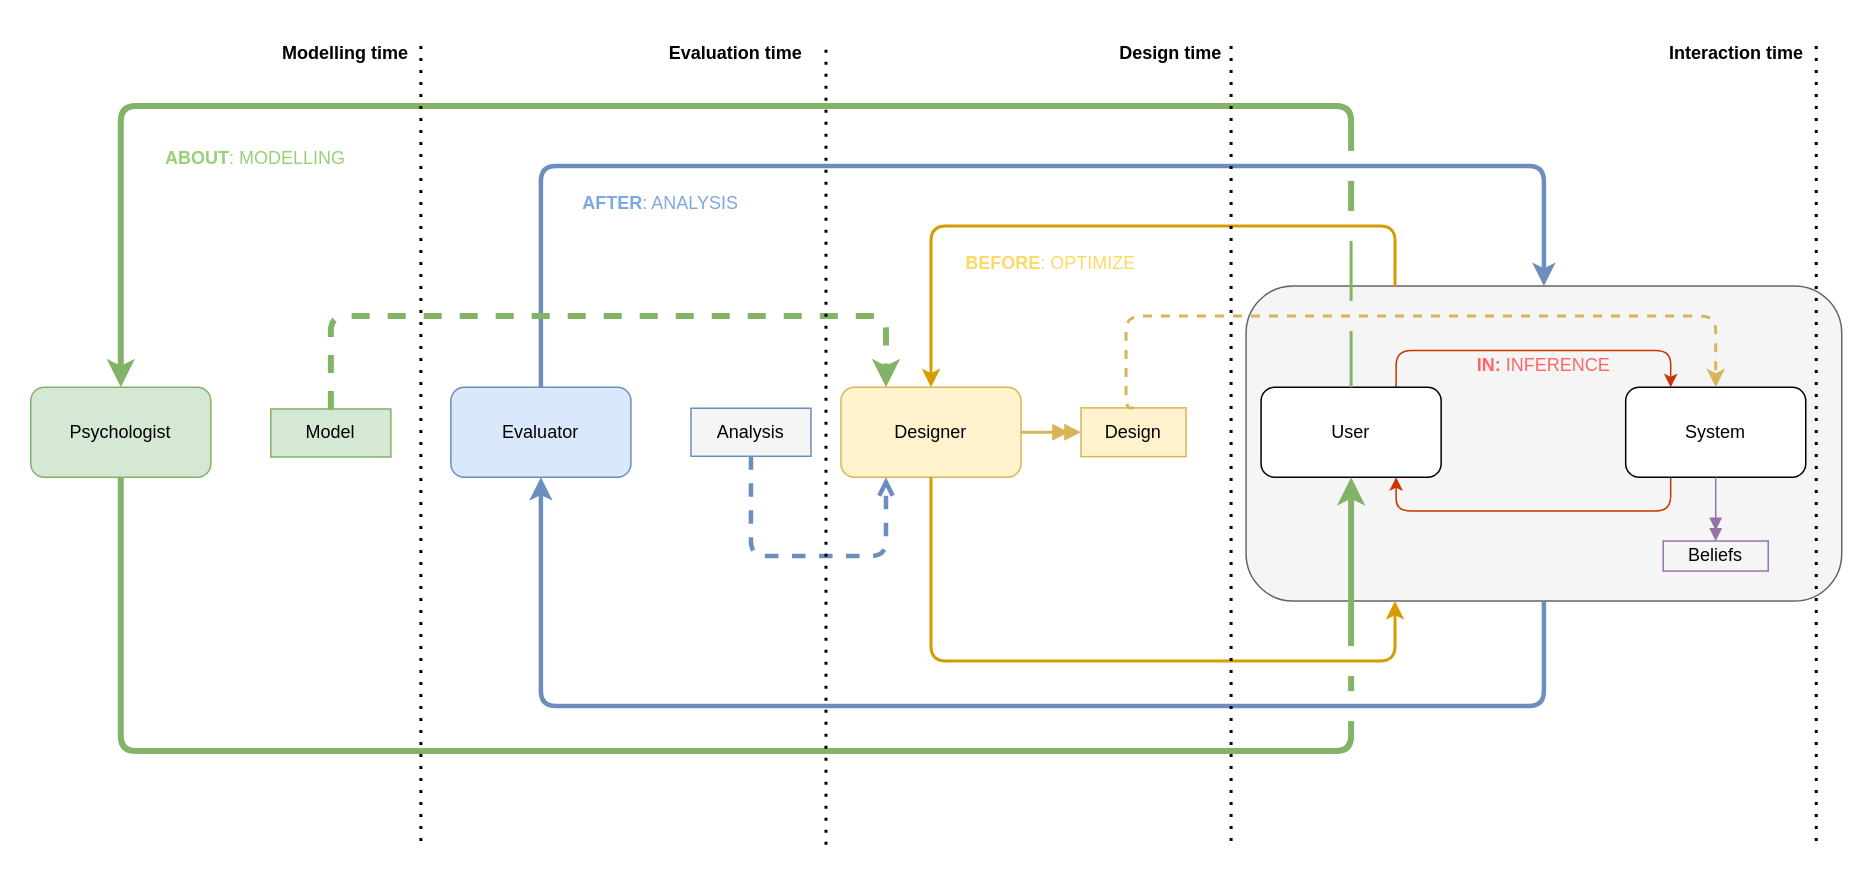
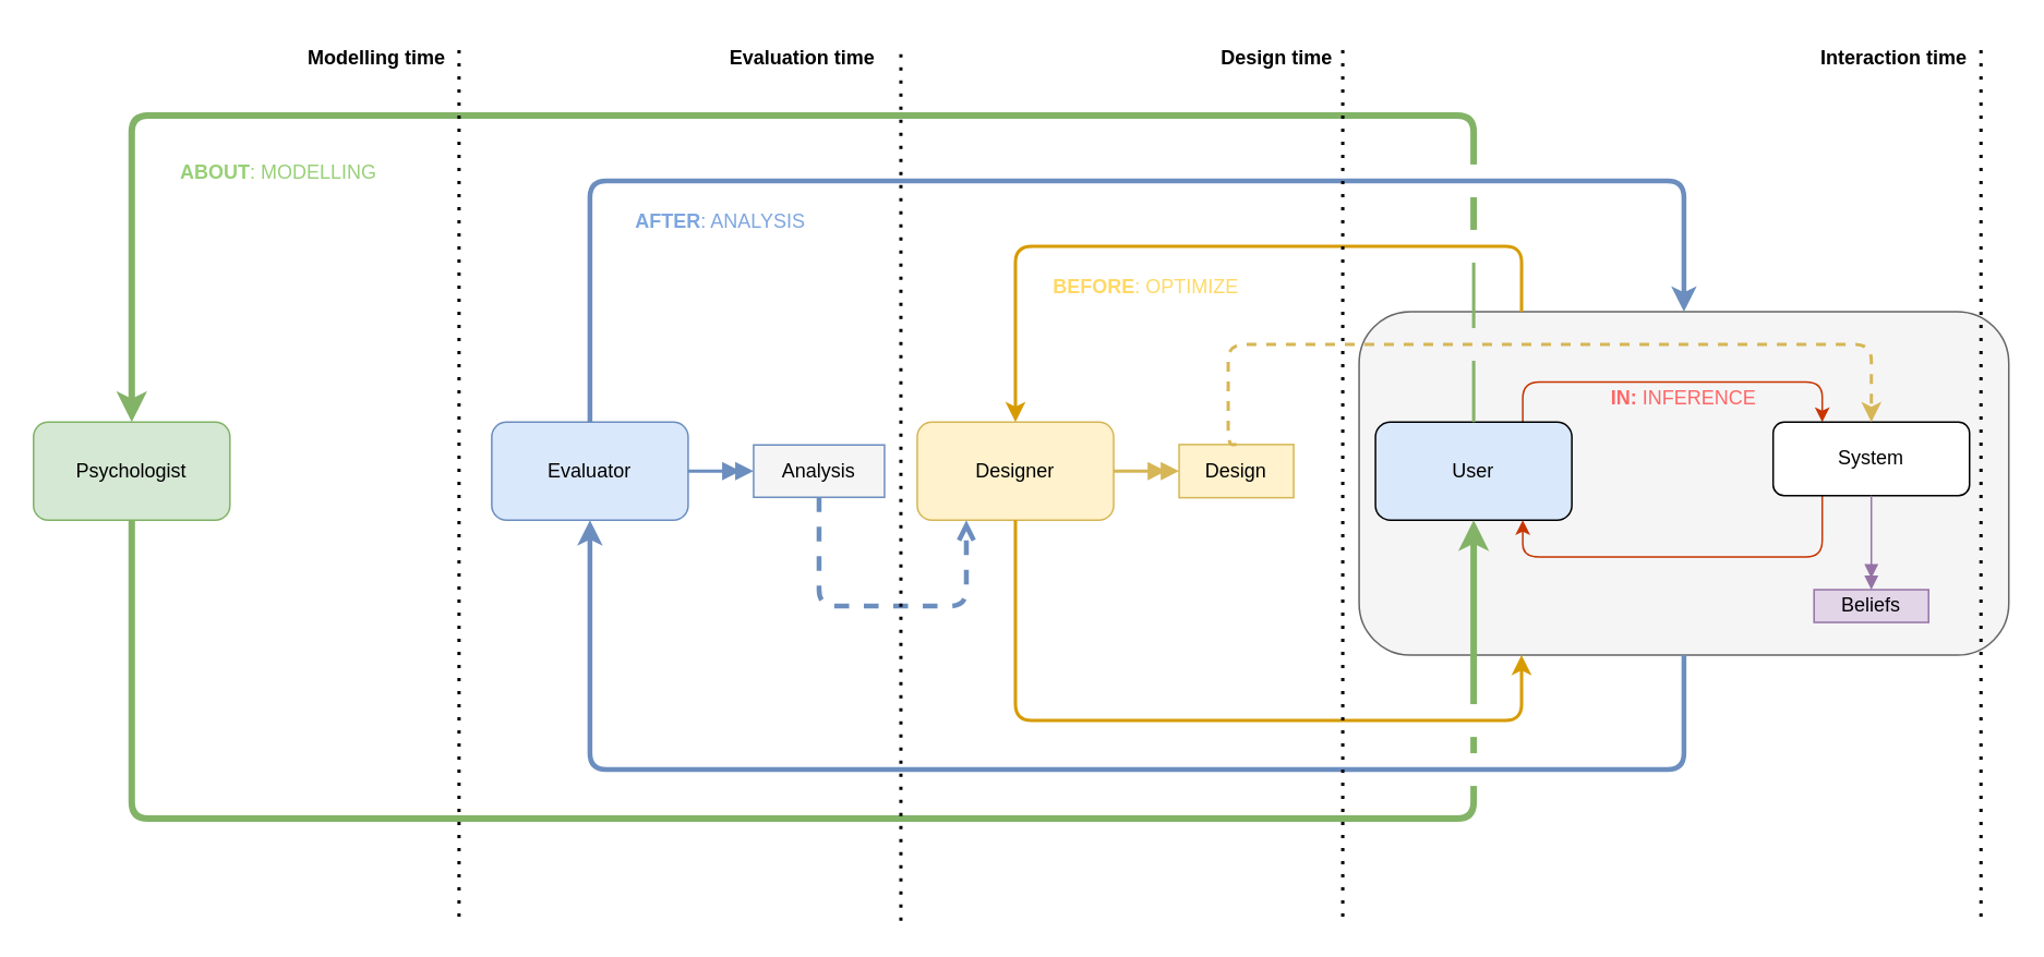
  <mxCell id="0" />
  <mxCell id="1" parent="0" />
  <mxCell id="2" value="" style="rounded=1;whiteSpace=wrap;html=1;fillColor=#f5f5f5;fontColor=#333333;strokeColor=#666666;" parent="1" vertex="1"><mxGeometry x="830" y="190" width="397" height="210" as="geometry" /></mxCell>
  <mxCell id="3" value="Psychologist" style="rounded=1;whiteSpace=wrap;html=1;fillColor=#d5e8d4;strokeColor=#82b366;" parent="1" vertex="1"><mxGeometry x="20" y="257.5" width="120" height="60" as="geometry" /></mxCell>
  <mxCell id="4" style="edgeStyle=orthogonalEdgeStyle;rounded=0;orthogonalLoop=1;jettySize=auto;html=1;exitX=1;exitY=0.5;exitDx=0;exitDy=0;entryX=0;entryY=0.5;entryDx=0;entryDy=0;endArrow=doubleBlock;endFill=1;strokeWidth=2;fillColor=#fff2cc;strokeColor=#d6b656;" parent="1" source="5" target="11" edge="1"><mxGeometry relative="1" as="geometry" /></mxCell>
  <mxCell id="5" value="Designer" style="rounded=1;whiteSpace=wrap;html=1;fillColor=#fff2cc;strokeColor=#d6b656;" parent="1" vertex="1"><mxGeometry x="560" y="257.5" width="120" height="60" as="geometry" /></mxCell>
  <mxCell id="6" style="edgeStyle=orthogonalEdgeStyle;orthogonalLoop=1;jettySize=auto;html=1;exitX=0.75;exitY=0;exitDx=0;exitDy=0;entryX=0.25;entryY=0;entryDx=0;entryDy=0;rounded=1;fillColor=#fa6800;strokeColor=#C73500;strokeWidth=1;" parent="1" source="8" target="13" edge="1"><mxGeometry relative="1" as="geometry"><Array as="points"><mxPoint x="930" y="233" /><mxPoint x="1113" y="233" /></Array></mxGeometry></mxCell>
  <mxCell id="7" style="edgeStyle=orthogonalEdgeStyle;rounded=1;orthogonalLoop=1;jettySize=auto;html=1;exitX=0.5;exitY=0;exitDx=0;exitDy=0;entryX=0.5;entryY=0;entryDx=0;entryDy=0;endArrow=classic;endFill=1;strokeWidth=4;startArrow=none;fillColor=#d5e8d4;strokeColor=#82b366;" parent="1" source="27" target="3" edge="1"><mxGeometry relative="1" as="geometry"><Array as="points"><mxPoint x="900" y="70" /><mxPoint x="80" y="70" /></Array></mxGeometry></mxCell>
- <mxCell id="8" value="User" style="rounded=1;whiteSpace=wrap;html=1;" parent="1" vertex="1"><mxGeometry x="840" y="257.5" width="120" height="60" as="geometry" /></mxCell>
- <mxCell id="9" value="Model" style="rounded=0;whiteSpace=wrap;html=1;fillColor=#d5e8d4;strokeColor=#82b366;" parent="1" vertex="1"><mxGeometry x="180" y="272" width="80" height="32" as="geometry" /></mxCell>
+ <mxCell id="8" value="User" style="rounded=1;whiteSpace=wrap;html=1;fillColor=#dae8fc;" parent="1" vertex="1"><mxGeometry x="840" y="257.5" width="120" height="60" as="geometry" /></mxCell>
  <mxCell id="10" style="edgeStyle=orthogonalEdgeStyle;rounded=1;orthogonalLoop=1;jettySize=auto;html=1;exitX=0.5;exitY=1;exitDx=0;exitDy=0;entryX=0.5;entryY=1;entryDx=0;entryDy=0;endArrow=classic;endFill=1;strokeWidth=4;fillColor=#d5e8d4;strokeColor=#82b366;" parent="1" source="3" target="8" edge="1"><mxGeometry relative="1" as="geometry"><Array as="points"><mxPoint x="80" y="500" /><mxPoint x="900" y="500" /></Array></mxGeometry></mxCell>
  <mxCell id="11" value="Design" style="rounded=0;whiteSpace=wrap;html=1;fillColor=#fff2cc;strokeColor=#d6b656;" parent="1" vertex="1"><mxGeometry x="720" y="271.25" width="70" height="32.5" as="geometry" /></mxCell>
  <mxCell id="12" style="edgeStyle=orthogonalEdgeStyle;orthogonalLoop=1;jettySize=auto;html=1;exitX=0.25;exitY=1;exitDx=0;exitDy=0;entryX=0.75;entryY=1;entryDx=0;entryDy=0;rounded=1;fillColor=#fa6800;strokeColor=#C73500;strokeWidth=1;" parent="1" source="13" target="8" edge="1"><mxGeometry relative="1" as="geometry"><Array as="points"><mxPoint x="1113" y="340" /><mxPoint x="930" y="340" /></Array></mxGeometry></mxCell>
- <mxCell id="13" value="System" style="rounded=1;whiteSpace=wrap;html=1;" parent="1" vertex="1"><mxGeometry x="1083" y="257.5" width="120" height="60" as="geometry" /></mxCell>
+ <mxCell id="13" value="System" style="rounded=1;whiteSpace=wrap;html=1;" parent="1" vertex="1"><mxGeometry x="1083" y="257.5" width="120" height="45" as="geometry" /></mxCell>
+ <mxCell id="14" style="edgeStyle=orthogonalEdgeStyle;rounded=0;orthogonalLoop=1;jettySize=auto;html=1;exitX=1;exitY=0.5;exitDx=0;exitDy=0;entryX=0;entryY=0.5;entryDx=0;entryDy=0;endArrow=doubleBlock;endFill=1;strokeWidth=2;fillColor=#dae8fc;strokeColor=#6c8ebf;" parent="1" source="15" target="17" edge="1"><mxGeometry relative="1" as="geometry" /></mxCell>
  <mxCell id="15" value="Evaluator" style="rounded=1;whiteSpace=wrap;html=1;fillColor=#dae8fc;strokeColor=#6c8ebf;" parent="1" vertex="1"><mxGeometry x="300" y="257.5" width="120" height="60" as="geometry" /></mxCell>
  <mxCell id="16" style="edgeStyle=orthogonalEdgeStyle;orthogonalLoop=1;jettySize=auto;html=1;exitX=0.5;exitY=1;exitDx=0;exitDy=0;entryX=0.25;entryY=1;entryDx=0;entryDy=0;endArrow=open;endFill=1;strokeWidth=3;dashed=1;fillColor=#dae8fc;strokeColor=#6c8ebf;rounded=1;" parent="1" source="17" target="5" edge="1"><mxGeometry relative="1" as="geometry"><Array as="points"><mxPoint x="500" y="370" /><mxPoint x="590" y="370" /></Array></mxGeometry></mxCell>
  <mxCell id="17" value="Analysis" style="rounded=0;whiteSpace=wrap;html=1;fillColor=#f5f5f5;strokeColor=#6c8ebf;" parent="1" vertex="1"><mxGeometry x="460" y="271.5" width="80" height="32" as="geometry" /></mxCell>
  <mxCell id="18" style="edgeStyle=orthogonalEdgeStyle;curved=1;orthogonalLoop=1;jettySize=auto;html=1;startArrow=none;startFill=0;endArrow=doubleBlock;endFill=1;strokeWidth=1;exitX=0.5;exitY=1;exitDx=0;exitDy=0;fillColor=#e1d5e7;strokeColor=#9673a6;" parent="1" source="13" target="20" edge="1"><mxGeometry relative="1" as="geometry" /></mxCell>
  <mxCell id="19" value="" style="rounded=0;whiteSpace=wrap;html=1;strokeColor=none;" parent="1" vertex="1"><mxGeometry x="890" y="430" width="20" height="20" as="geometry" /></mxCell>
- <mxCell id="20" value="Beliefs" style="rounded=0;whiteSpace=wrap;html=1;fillColor=#f5f5f5;strokeColor=#9673a6;" parent="1" vertex="1"><mxGeometry x="1108" y="360" width="70" height="20" as="geometry" /></mxCell>
+ <mxCell id="20" value="Beliefs" style="rounded=0;whiteSpace=wrap;html=1;fillColor=#e1d5e7;strokeColor=#9673a6;" parent="1" vertex="1"><mxGeometry x="1108" y="360" width="70" height="20" as="geometry" /></mxCell>
  <mxCell id="21" style="edgeStyle=orthogonalEdgeStyle;rounded=1;orthogonalLoop=1;jettySize=auto;html=1;exitX=0.5;exitY=1;exitDx=0;exitDy=0;entryX=0.25;entryY=1;entryDx=0;entryDy=0;endArrow=classic;endFill=1;strokeWidth=2;fillColor=#ffe6cc;strokeColor=#d79b00;" parent="1" source="5" target="2" edge="1"><mxGeometry relative="1" as="geometry"><Array as="points"><mxPoint x="620" y="440" /><mxPoint x="929" y="440" /></Array></mxGeometry></mxCell>
  <mxCell id="22" value="" style="rounded=0;whiteSpace=wrap;html=1;strokeColor=none;" parent="1" vertex="1"><mxGeometry x="890" y="460" width="20" height="20" as="geometry" /></mxCell>
  <mxCell id="23" style="edgeStyle=orthogonalEdgeStyle;rounded=1;orthogonalLoop=1;jettySize=auto;html=1;exitX=0.5;exitY=1;exitDx=0;exitDy=0;entryX=0.5;entryY=1;entryDx=0;entryDy=0;endArrow=classic;endFill=1;strokeWidth=3;fillColor=#dae8fc;strokeColor=#6c8ebf;" parent="1" source="2" target="15" edge="1"><mxGeometry relative="1" as="geometry"><Array as="points"><mxPoint x="1029" y="470" /><mxPoint x="360" y="470" /></Array></mxGeometry></mxCell>
  <mxCell id="24" value="" style="edgeStyle=orthogonalEdgeStyle;rounded=0;orthogonalLoop=1;jettySize=auto;html=1;exitX=0.5;exitY=0;exitDx=0;exitDy=0;endArrow=none;endFill=1;strokeWidth=2;fillColor=#d5e8d4;strokeColor=#82b366;" parent="1" source="8" edge="1"><mxGeometry relative="1" as="geometry"><mxPoint x="900" y="257.5" as="sourcePoint" /><mxPoint x="900" y="130" as="targetPoint" /><Array as="points"><mxPoint x="900" y="140" /><mxPoint x="900" y="140" /></Array></mxGeometry></mxCell>
  <mxCell id="25" value="" style="rounded=0;whiteSpace=wrap;html=1;strokeColor=none;fillColor=#f5f5f5;fontColor=#333333;" parent="1" vertex="1"><mxGeometry x="890" y="200" width="20" height="20" as="geometry" /></mxCell>
  <mxCell id="26" style="edgeStyle=orthogonalEdgeStyle;orthogonalLoop=1;jettySize=auto;html=1;exitX=0.5;exitY=0;exitDx=0;exitDy=0;entryX=0.5;entryY=0;entryDx=0;entryDy=0;endArrow=classic;endFill=1;strokeWidth=2;rounded=1;dashed=1;fillColor=#fff2cc;strokeColor=#d6b656;" parent="1" source="11" target="13" edge="1"><mxGeometry relative="1" as="geometry"><Array as="points"><mxPoint x="750" y="271" /><mxPoint x="750" y="210" /><mxPoint x="1143" y="210" /></Array></mxGeometry></mxCell>
  <mxCell id="27" value="" style="rounded=0;whiteSpace=wrap;html=1;strokeColor=none;" parent="1" vertex="1"><mxGeometry x="890" y="140" width="20" height="20" as="geometry" /></mxCell>
  <mxCell id="28" style="edgeStyle=orthogonalEdgeStyle;rounded=1;orthogonalLoop=1;jettySize=auto;html=1;exitX=0.25;exitY=0;exitDx=0;exitDy=0;entryX=0.5;entryY=0;entryDx=0;entryDy=0;endArrow=classic;endFill=1;strokeWidth=2;fillColor=#ffe6cc;strokeColor=#d79b00;" parent="1" source="2" target="5" edge="1"><mxGeometry relative="1" as="geometry"><Array as="points"><mxPoint x="929" y="150" /><mxPoint x="620" y="150" /></Array></mxGeometry></mxCell>
  <mxCell id="29" value="" style="rounded=0;whiteSpace=wrap;html=1;strokeColor=none;" parent="1" vertex="1"><mxGeometry x="890" y="100" width="20" height="20" as="geometry" /></mxCell>
  <mxCell id="30" style="edgeStyle=orthogonalEdgeStyle;rounded=1;orthogonalLoop=1;jettySize=auto;html=1;exitX=0.5;exitY=0;exitDx=0;exitDy=0;entryX=0.5;entryY=0;entryDx=0;entryDy=0;endArrow=classic;endFill=1;strokeWidth=3;fillColor=#dae8fc;strokeColor=#6c8ebf;" parent="1" source="15" target="2" edge="1"><mxGeometry relative="1" as="geometry"><Array as="points"><mxPoint x="360" y="110" /><mxPoint x="1029" y="110" /></Array></mxGeometry></mxCell>
  <mxCell id="31" value="" style="rounded=0;whiteSpace=wrap;html=1;strokeColor=none;" vertex="1" parent="1"><mxGeometry x="230" y="160" width="20" height="20" as="geometry" /></mxCell>
  <mxCell id="32" value="&lt;font color=&quot;#ff6666&quot;&gt;&lt;b&gt;IN:&lt;/b&gt; INFERENCE&lt;/font&gt;" style="text;html=1;align=center;verticalAlign=middle;whiteSpace=wrap;rounded=0;" vertex="1" parent="1"><mxGeometry x="980.25" y="227.5" width="96.5" height="30" as="geometry" /></mxCell>
  <mxCell id="33" value="&lt;font color=&quot;#ffd966&quot;&gt;&lt;b&gt;BEFORE&lt;/b&gt;: OPTIMIZE&lt;/font&gt;" style="text;html=1;strokeColor=none;fillColor=none;align=center;verticalAlign=middle;whiteSpace=wrap;rounded=0;fontColor=#000000;" vertex="1" parent="1"><mxGeometry x="640" y="160" width="120" height="30" as="geometry" /></mxCell>
  <mxCell id="34" value="&lt;font color=&quot;#7ea6e0&quot;&gt;&lt;b&gt;AFTER&lt;/b&gt;: ANALYSIS&lt;/font&gt;" style="text;html=1;strokeColor=none;fillColor=none;align=center;verticalAlign=middle;whiteSpace=wrap;rounded=0;fontColor=#000000;" vertex="1" parent="1"><mxGeometry x="380" y="120" width="120" height="30" as="geometry" /></mxCell>
  <mxCell id="35" value="&lt;font color=&quot;#97d077&quot;&gt;&lt;b&gt;ABOUT&lt;/b&gt;: MODELLING&lt;/font&gt;" style="text;html=1;strokeColor=none;fillColor=none;align=center;verticalAlign=middle;whiteSpace=wrap;rounded=0;fontColor=#000000;" vertex="1" parent="1"><mxGeometry x="100" y="90" width="140" height="30" as="geometry" /></mxCell>
  <mxCell id="36" value="" style="rounded=0;whiteSpace=wrap;html=1;strokeColor=none;" parent="1" vertex="1"><mxGeometry x="270" y="200" width="20" height="20" as="geometry" /></mxCell>
- <mxCell id="37" style="edgeStyle=orthogonalEdgeStyle;orthogonalLoop=1;jettySize=auto;html=1;exitX=0.5;exitY=0;exitDx=0;exitDy=0;entryX=0.25;entryY=0;entryDx=0;entryDy=0;endArrow=classic;endFill=1;strokeWidth=4;dashed=1;rounded=1;fillColor=#d5e8d4;strokeColor=#82b366;" parent="1" source="9" target="5" edge="1"><mxGeometry relative="1" as="geometry"><Array as="points"><mxPoint x="220" y="210" /><mxPoint x="590" y="210" /></Array></mxGeometry></mxCell>
  <mxCell id="38" value="" style="endArrow=none;dashed=1;html=1;dashPattern=1 3;strokeWidth=2;rounded=1;fontColor=#7EA6E0;" edge="1" parent="1"><mxGeometry width="50" height="50" relative="1" as="geometry"><mxPoint x="280" y="560" as="sourcePoint" /><mxPoint x="280" y="30" as="targetPoint" /></mxGeometry></mxCell>
  <mxCell id="39" value="" style="endArrow=none;dashed=1;html=1;dashPattern=1 3;strokeWidth=2;rounded=1;fontColor=#7EA6E0;" edge="1" parent="1"><mxGeometry width="50" height="50" relative="1" as="geometry"><mxPoint x="820" y="560" as="sourcePoint" /><mxPoint x="820" y="30" as="targetPoint" /></mxGeometry></mxCell>
  <mxCell id="40" value="" style="endArrow=none;dashed=1;html=1;dashPattern=1 3;strokeWidth=2;rounded=1;fontColor=#7EA6E0;" edge="1" parent="1"><mxGeometry width="50" height="50" relative="1" as="geometry"><mxPoint x="550" y="562.5" as="sourcePoint" /><mxPoint x="550" y="32.5" as="targetPoint" /></mxGeometry></mxCell>
  <mxCell id="41" value="" style="endArrow=none;dashed=1;html=1;dashPattern=1 3;strokeWidth=2;rounded=1;fontColor=#7EA6E0;" edge="1" parent="1"><mxGeometry width="50" height="50" relative="1" as="geometry"><mxPoint x="1210" y="560" as="sourcePoint" /><mxPoint x="1210" y="30" as="targetPoint" /></mxGeometry></mxCell>
  <mxCell id="42" value="&lt;b style=&quot;&quot;&gt;Modelling time&lt;/b&gt;" style="text;html=1;strokeColor=none;fillColor=none;align=center;verticalAlign=middle;whiteSpace=wrap;rounded=0;fontColor=#000000;" vertex="1" parent="1"><mxGeometry x="160" y="20" width="140" height="30" as="geometry" /></mxCell>
  <mxCell id="43" value="&lt;b&gt;Evaluation time&lt;/b&gt;" style="text;html=1;strokeColor=none;fillColor=none;align=center;verticalAlign=middle;whiteSpace=wrap;rounded=0;fontColor=#000000;" vertex="1" parent="1"><mxGeometry x="420" y="20" width="140" height="30" as="geometry" /></mxCell>
  <mxCell id="44" value="&lt;b&gt;Design time&lt;/b&gt;" style="text;html=1;strokeColor=none;fillColor=none;align=center;verticalAlign=middle;whiteSpace=wrap;rounded=0;fontColor=#000000;" vertex="1" parent="1"><mxGeometry x="710" y="20" width="140" height="30" as="geometry" /></mxCell>
  <mxCell id="45" value="&lt;b&gt;Interaction time&lt;/b&gt;" style="text;html=1;strokeColor=none;fillColor=none;align=center;verticalAlign=middle;whiteSpace=wrap;rounded=0;fontColor=#000000;" vertex="1" parent="1"><mxGeometry x="1087" y="20" width="140" height="30" as="geometry" /></mxCell>
